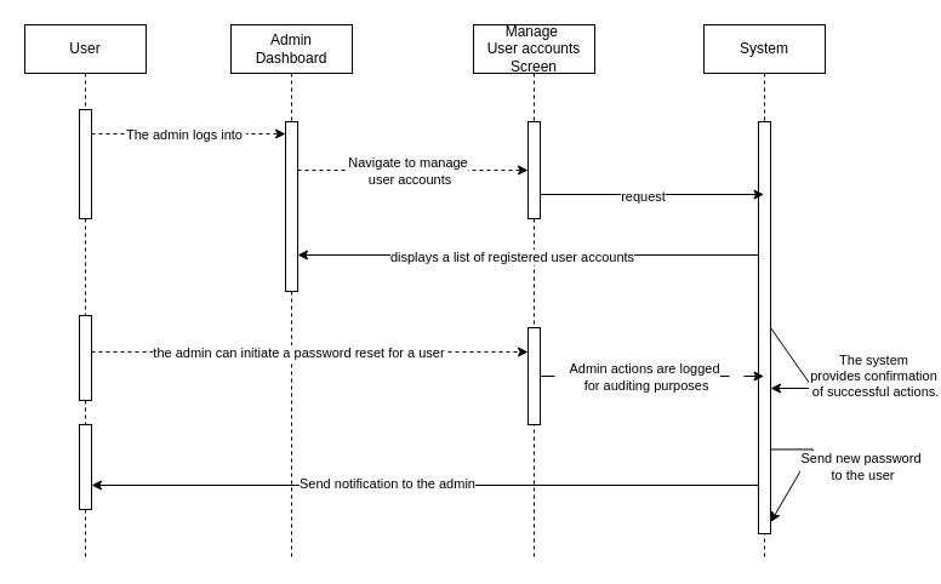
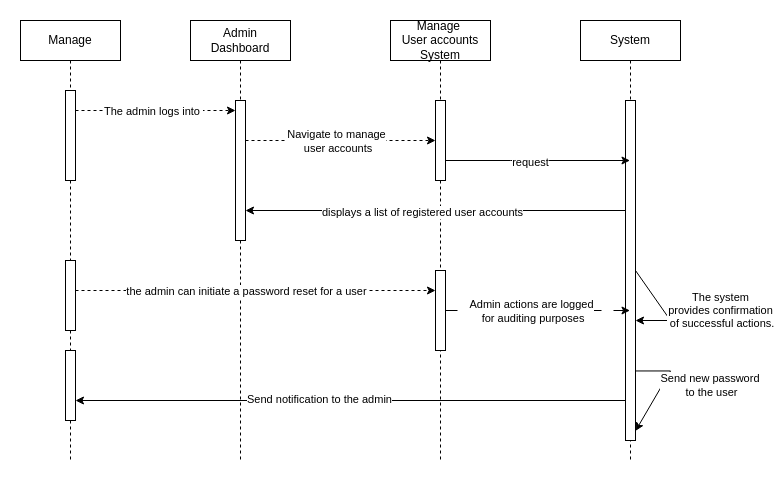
  <mxCell id="0" />
  <mxCell id="1" parent="0" />
- <mxCell id="2" value="User" style="shape=umlLifeline;perimeter=lifelinePerimeter;whiteSpace=wrap;html=1;container=0;dropTarget=0;collapsible=0;recursiveResize=0;outlineConnect=0;portConstraint=eastwest;newEdgeStyle={&quot;edgeStyle&quot;:&quot;elbowEdgeStyle&quot;,&quot;elbow&quot;:&quot;vertical&quot;,&quot;curved&quot;:0,&quot;rounded&quot;:0};" parent="1" vertex="1"><mxGeometry x="20" y="20" width="100" height="440" as="geometry" /></mxCell>
+ <mxCell id="2" value="Manage" style="shape=umlLifeline;perimeter=lifelinePerimeter;whiteSpace=wrap;html=1;container=0;dropTarget=0;collapsible=0;recursiveResize=0;outlineConnect=0;portConstraint=eastwest;newEdgeStyle={&quot;edgeStyle&quot;:&quot;elbowEdgeStyle&quot;,&quot;elbow&quot;:&quot;vertical&quot;,&quot;curved&quot;:0,&quot;rounded&quot;:0};" parent="1" vertex="1"><mxGeometry x="20" y="20" width="100" height="440" as="geometry" /></mxCell>
  <mxCell id="3" value="" style="html=1;points=[];perimeter=orthogonalPerimeter;outlineConnect=0;targetShapes=umlLifeline;portConstraint=eastwest;newEdgeStyle={&quot;edgeStyle&quot;:&quot;elbowEdgeStyle&quot;,&quot;elbow&quot;:&quot;vertical&quot;,&quot;curved&quot;:0,&quot;rounded&quot;:0};" parent="2" vertex="1"><mxGeometry x="45" y="70" width="10" height="90" as="geometry" /></mxCell>
  <mxCell id="4" value="" style="html=1;points=[];perimeter=orthogonalPerimeter;outlineConnect=0;targetShapes=umlLifeline;portConstraint=eastwest;newEdgeStyle={&quot;edgeStyle&quot;:&quot;elbowEdgeStyle&quot;,&quot;elbow&quot;:&quot;vertical&quot;,&quot;curved&quot;:0,&quot;rounded&quot;:0};" parent="2" vertex="1"><mxGeometry x="45" y="240" width="10" height="70" as="geometry" /></mxCell>
  <mxCell id="5" value="" style="html=1;points=[];perimeter=orthogonalPerimeter;outlineConnect=0;targetShapes=umlLifeline;portConstraint=eastwest;newEdgeStyle={&quot;edgeStyle&quot;:&quot;elbowEdgeStyle&quot;,&quot;elbow&quot;:&quot;vertical&quot;,&quot;curved&quot;:0,&quot;rounded&quot;:0};" parent="2" vertex="1"><mxGeometry x="45" y="330" width="10" height="70" as="geometry" /></mxCell>
  <mxCell id="6" value="Admin&lt;br&gt;Dashboard" style="shape=umlLifeline;perimeter=lifelinePerimeter;whiteSpace=wrap;html=1;container=0;dropTarget=0;collapsible=0;recursiveResize=0;outlineConnect=0;portConstraint=eastwest;newEdgeStyle={&quot;edgeStyle&quot;:&quot;elbowEdgeStyle&quot;,&quot;elbow&quot;:&quot;vertical&quot;,&quot;curved&quot;:0,&quot;rounded&quot;:0};" parent="1" vertex="1"><mxGeometry x="190" y="20" width="100" height="440" as="geometry" /></mxCell>
  <mxCell id="7" value="" style="html=1;points=[];perimeter=orthogonalPerimeter;outlineConnect=0;targetShapes=umlLifeline;portConstraint=eastwest;newEdgeStyle={&quot;edgeStyle&quot;:&quot;elbowEdgeStyle&quot;,&quot;elbow&quot;:&quot;vertical&quot;,&quot;curved&quot;:0,&quot;rounded&quot;:0};" parent="6" vertex="1"><mxGeometry x="45" y="80" width="10" height="140" as="geometry" /></mxCell>
- <mxCell id="8" value="Manage&amp;nbsp;&lt;br&gt;User accounts&lt;br&gt;Screen" style="shape=umlLifeline;perimeter=lifelinePerimeter;whiteSpace=wrap;html=1;container=0;dropTarget=0;collapsible=0;recursiveResize=0;outlineConnect=0;portConstraint=eastwest;newEdgeStyle={&quot;edgeStyle&quot;:&quot;elbowEdgeStyle&quot;,&quot;elbow&quot;:&quot;vertical&quot;,&quot;curved&quot;:0,&quot;rounded&quot;:0};" parent="1" vertex="1"><mxGeometry x="390" y="20" width="100" height="440" as="geometry" /></mxCell>
+ <mxCell id="8" value="Manage&amp;nbsp;&lt;br&gt;User accounts&lt;br&gt;System" style="shape=umlLifeline;perimeter=lifelinePerimeter;whiteSpace=wrap;html=1;container=0;dropTarget=0;collapsible=0;recursiveResize=0;outlineConnect=0;portConstraint=eastwest;newEdgeStyle={&quot;edgeStyle&quot;:&quot;elbowEdgeStyle&quot;,&quot;elbow&quot;:&quot;vertical&quot;,&quot;curved&quot;:0,&quot;rounded&quot;:0};" parent="1" vertex="1"><mxGeometry x="390" y="20" width="100" height="440" as="geometry" /></mxCell>
  <mxCell id="9" value="" style="html=1;points=[];perimeter=orthogonalPerimeter;outlineConnect=0;targetShapes=umlLifeline;portConstraint=eastwest;newEdgeStyle={&quot;edgeStyle&quot;:&quot;elbowEdgeStyle&quot;,&quot;elbow&quot;:&quot;vertical&quot;,&quot;curved&quot;:0,&quot;rounded&quot;:0};" parent="8" vertex="1"><mxGeometry x="45" y="80" width="10" height="80" as="geometry" /></mxCell>
  <mxCell id="10" value="" style="html=1;points=[];perimeter=orthogonalPerimeter;outlineConnect=0;targetShapes=umlLifeline;portConstraint=eastwest;newEdgeStyle={&quot;edgeStyle&quot;:&quot;elbowEdgeStyle&quot;,&quot;elbow&quot;:&quot;vertical&quot;,&quot;curved&quot;:0,&quot;rounded&quot;:0};" parent="8" vertex="1"><mxGeometry x="45" y="250" width="10" height="80" as="geometry" /></mxCell>
  <mxCell id="11" value="System" style="shape=umlLifeline;perimeter=lifelinePerimeter;whiteSpace=wrap;html=1;container=0;dropTarget=0;collapsible=0;recursiveResize=0;outlineConnect=0;portConstraint=eastwest;newEdgeStyle={&quot;edgeStyle&quot;:&quot;elbowEdgeStyle&quot;,&quot;elbow&quot;:&quot;vertical&quot;,&quot;curved&quot;:0,&quot;rounded&quot;:0};" parent="1" vertex="1"><mxGeometry x="580" y="20" width="100" height="440" as="geometry" /></mxCell>
  <mxCell id="12" value="" style="html=1;points=[];perimeter=orthogonalPerimeter;outlineConnect=0;targetShapes=umlLifeline;portConstraint=eastwest;newEdgeStyle={&quot;edgeStyle&quot;:&quot;elbowEdgeStyle&quot;,&quot;elbow&quot;:&quot;vertical&quot;,&quot;curved&quot;:0,&quot;rounded&quot;:0};" parent="11" vertex="1"><mxGeometry x="45" y="80" width="10" height="340" as="geometry" /></mxCell>
  <mxCell id="13" style="edgeStyle=elbowEdgeStyle;rounded=0;orthogonalLoop=1;jettySize=auto;html=1;elbow=vertical;curved=0;" parent="11" edge="1"><mxGeometry relative="1" as="geometry"><mxPoint x="55.0" y="250" as="sourcePoint" /><mxPoint x="55.0" y="300" as="targetPoint" /><Array as="points"><mxPoint x="90" y="300" /></Array></mxGeometry></mxCell>
  <mxCell id="14" value="The system &lt;br&gt;provides confirmation&lt;br&gt;&amp;nbsp;of successful actions." style="edgeLabel;html=1;align=center;verticalAlign=middle;resizable=0;points=[];" parent="13" vertex="1" connectable="0"><mxGeometry x="0.019" y="1" relative="1" as="geometry"><mxPoint x="56" as="offset" /></mxGeometry></mxCell>
  <mxCell id="15" style="edgeStyle=elbowEdgeStyle;rounded=0;orthogonalLoop=1;jettySize=auto;html=1;elbow=vertical;curved=0;" parent="11" edge="1"><mxGeometry relative="1" as="geometry"><mxPoint x="55.0" y="350.46" as="sourcePoint" /><mxPoint x="55.0" y="410.46" as="targetPoint" /><Array as="points"><mxPoint x="90" y="350.46" /></Array></mxGeometry></mxCell>
  <mxCell id="16" value="Send new password&amp;nbsp;&lt;br&gt;to the user" style="edgeLabel;html=1;align=center;verticalAlign=middle;resizable=0;points=[];" parent="15" vertex="1" connectable="0"><mxGeometry x="-0.152" y="3" relative="1" as="geometry"><mxPoint x="42" y="5" as="offset" /></mxGeometry></mxCell>
  <mxCell id="17" style="edgeStyle=elbowEdgeStyle;rounded=0;orthogonalLoop=1;jettySize=auto;html=1;elbow=vertical;curved=0;dashed=1;" parent="1" target="7" edge="1"><mxGeometry relative="1" as="geometry"><mxPoint x="75" y="109.996" as="sourcePoint" /><mxPoint x="225" y="109.996" as="targetPoint" /></mxGeometry></mxCell>
  <mxCell id="18" value="The admin logs into&amp;nbsp;" style="edgeLabel;html=1;align=center;verticalAlign=middle;resizable=0;points=[];" parent="17" vertex="1" connectable="0"><mxGeometry x="-0.413" y="4" relative="1" as="geometry"><mxPoint x="31" y="4" as="offset" /></mxGeometry></mxCell>
  <mxCell id="19" style="edgeStyle=elbowEdgeStyle;rounded=0;orthogonalLoop=1;jettySize=auto;html=1;elbow=horizontal;curved=0;" parent="1" source="9" target="11" edge="1"><mxGeometry relative="1" as="geometry"><Array as="points"><mxPoint x="510" y="160" /></Array></mxGeometry></mxCell>
  <mxCell id="20" value="request" style="edgeLabel;html=1;align=center;verticalAlign=middle;resizable=0;points=[];" parent="19" vertex="1" connectable="0"><mxGeometry x="-0.094" y="-1" relative="1" as="geometry"><mxPoint as="offset" /></mxGeometry></mxCell>
  <mxCell id="21" style="edgeStyle=elbowEdgeStyle;rounded=0;orthogonalLoop=1;jettySize=auto;html=1;elbow=vertical;curved=0;" parent="1" source="12" target="7" edge="1"><mxGeometry relative="1" as="geometry"><Array as="points"><mxPoint x="435" y="210" /></Array></mxGeometry></mxCell>
  <mxCell id="22" value="displays a list of registered user accounts" style="edgeLabel;html=1;align=center;verticalAlign=middle;resizable=0;points=[];" parent="21" vertex="1" connectable="0"><mxGeometry x="0.313" y="1" relative="1" as="geometry"><mxPoint x="45" as="offset" /></mxGeometry></mxCell>
  <mxCell id="23" style="edgeStyle=elbowEdgeStyle;rounded=0;orthogonalLoop=1;jettySize=auto;html=1;elbow=vertical;curved=0;dashed=1;" parent="1" source="4" target="10" edge="1"><mxGeometry relative="1" as="geometry"><Array as="points"><mxPoint x="260" y="290" /></Array></mxGeometry></mxCell>
  <mxCell id="24" value="the admin can initiate a password reset for a user" style="edgeLabel;html=1;align=center;verticalAlign=middle;resizable=0;points=[];" parent="23" vertex="1" connectable="0"><mxGeometry x="-0.357" y="2" relative="1" as="geometry"><mxPoint x="54" y="2" as="offset" /></mxGeometry></mxCell>
  <mxCell id="25" style="edgeStyle=elbowEdgeStyle;rounded=0;orthogonalLoop=1;jettySize=auto;html=1;elbow=vertical;curved=0;dashed=1;dashPattern=12 12;" parent="1" source="10" target="11" edge="1"><mxGeometry relative="1" as="geometry" /></mxCell>
  <mxCell id="26" value="Admin actions are logged&lt;br&gt;&amp;nbsp;for auditing purposes" style="edgeLabel;html=1;align=center;verticalAlign=middle;resizable=0;points=[];" parent="25" vertex="1" connectable="0"><mxGeometry x="-0.438" y="-3" relative="1" as="geometry"><mxPoint x="33" y="-3" as="offset" /></mxGeometry></mxCell>
  <mxCell id="27" style="edgeStyle=elbowEdgeStyle;rounded=0;orthogonalLoop=1;jettySize=auto;html=1;elbow=vertical;curved=0;" parent="1" source="12" target="5" edge="1"><mxGeometry relative="1" as="geometry"><Array as="points"><mxPoint x="350" y="400" /></Array></mxGeometry></mxCell>
  <mxCell id="28" value="Send&amp;nbsp;notification to the admin" style="edgeLabel;html=1;align=center;verticalAlign=middle;resizable=0;points=[];" parent="27" vertex="1" connectable="0"><mxGeometry x="0.118" y="-2" relative="1" as="geometry"><mxPoint as="offset" /></mxGeometry></mxCell>
  <mxCell id="29" style="edgeStyle=elbowEdgeStyle;rounded=0;orthogonalLoop=1;jettySize=auto;html=1;elbow=vertical;curved=0;dashed=1;" edge="1" parent="1" source="7" target="9"><mxGeometry relative="1" as="geometry" /></mxCell>
  <mxCell id="30" value="Navigate to manage&lt;br&gt;&amp;nbsp;user accounts" style="edgeLabel;html=1;align=center;verticalAlign=middle;resizable=0;points=[];" vertex="1" connectable="0" parent="29"><mxGeometry x="-0.578" y="-2" relative="1" as="geometry"><mxPoint x="50" y="-2" as="offset" /></mxGeometry></mxCell>
